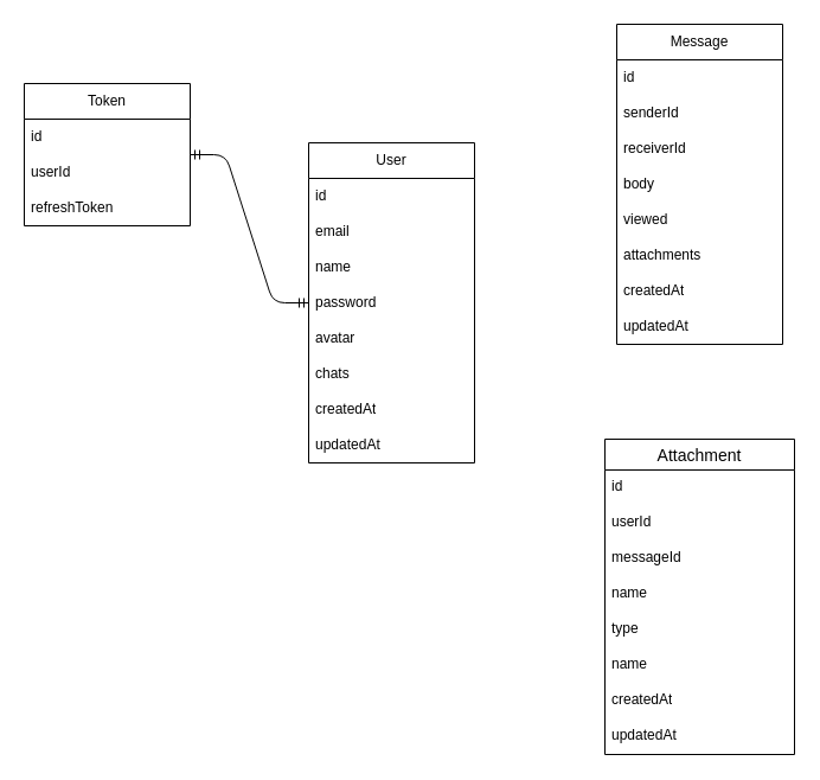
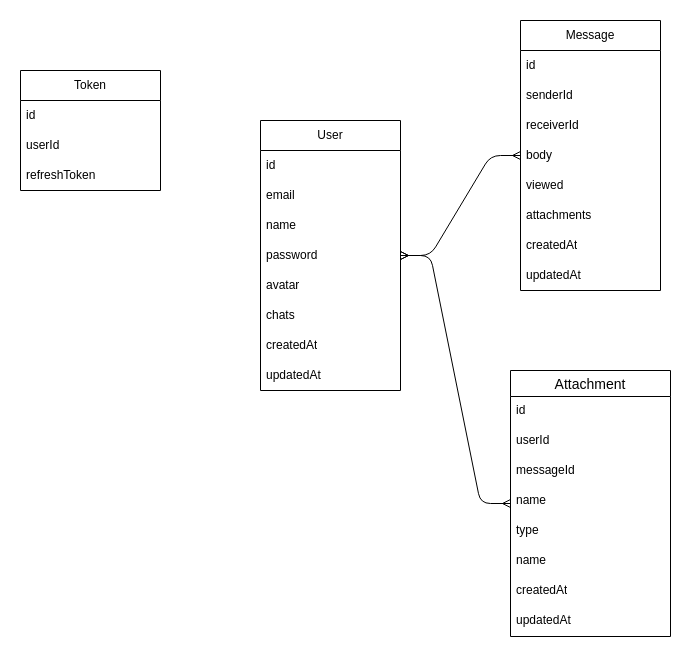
  <mxCell id="0" />
  <mxCell id="1" parent="0" />
  <mxCell id="2" value="User" style="swimlane;fontStyle=0;childLayout=stackLayout;horizontal=1;startSize=30;horizontalStack=0;resizeParent=1;resizeParentMax=0;resizeLast=0;collapsible=1;marginBottom=0;whiteSpace=wrap;html=1;" vertex="1" parent="1"><mxGeometry x="260" y="120" width="140" height="270" as="geometry" /></mxCell>
  <mxCell id="3" value="id" style="text;strokeColor=none;fillColor=none;align=left;verticalAlign=middle;spacingLeft=4;spacingRight=4;overflow=hidden;points=[[0,0.5],[1,0.5]];portConstraint=eastwest;rotatable=0;whiteSpace=wrap;html=1;" vertex="1" parent="2"><mxGeometry y="30" width="140" height="30" as="geometry" /></mxCell>
  <mxCell id="4" value="email" style="text;strokeColor=none;fillColor=none;align=left;verticalAlign=middle;spacingLeft=4;spacingRight=4;overflow=hidden;points=[[0,0.5],[1,0.5]];portConstraint=eastwest;rotatable=0;whiteSpace=wrap;html=1;" vertex="1" parent="2"><mxGeometry y="60" width="140" height="30" as="geometry" /></mxCell>
  <mxCell id="5" value="name" style="text;strokeColor=none;fillColor=none;align=left;verticalAlign=middle;spacingLeft=4;spacingRight=4;overflow=hidden;points=[[0,0.5],[1,0.5]];portConstraint=eastwest;rotatable=0;whiteSpace=wrap;html=1;" vertex="1" parent="2"><mxGeometry y="90" width="140" height="30" as="geometry" /></mxCell>
  <mxCell id="6" value="password" style="text;strokeColor=none;fillColor=none;align=left;verticalAlign=middle;spacingLeft=4;spacingRight=4;overflow=hidden;points=[[0,0.5],[1,0.5]];portConstraint=eastwest;rotatable=0;whiteSpace=wrap;html=1;" vertex="1" parent="2"><mxGeometry y="120" width="140" height="30" as="geometry" /></mxCell>
  <mxCell id="7" value="avatar" style="text;strokeColor=none;fillColor=none;align=left;verticalAlign=middle;spacingLeft=4;spacingRight=4;overflow=hidden;points=[[0,0.5],[1,0.5]];portConstraint=eastwest;rotatable=0;whiteSpace=wrap;html=1;" vertex="1" parent="2"><mxGeometry y="150" width="140" height="30" as="geometry" /></mxCell>
  <mxCell id="8" value="chats" style="text;strokeColor=none;fillColor=none;align=left;verticalAlign=middle;spacingLeft=4;spacingRight=4;overflow=hidden;points=[[0,0.5],[1,0.5]];portConstraint=eastwest;rotatable=0;whiteSpace=wrap;html=1;" vertex="1" parent="2"><mxGeometry y="180" width="140" height="30" as="geometry" /></mxCell>
  <mxCell id="9" value="createdAt" style="text;strokeColor=none;fillColor=none;align=left;verticalAlign=middle;spacingLeft=4;spacingRight=4;overflow=hidden;points=[[0,0.5],[1,0.5]];portConstraint=eastwest;rotatable=0;whiteSpace=wrap;html=1;" vertex="1" parent="2"><mxGeometry y="210" width="140" height="30" as="geometry" /></mxCell>
  <mxCell id="10" value="updatedAt" style="text;strokeColor=none;fillColor=none;align=left;verticalAlign=middle;spacingLeft=4;spacingRight=4;overflow=hidden;points=[[0,0.5],[1,0.5]];portConstraint=eastwest;rotatable=0;whiteSpace=wrap;html=1;" vertex="1" parent="2"><mxGeometry y="240" width="140" height="30" as="geometry" /></mxCell>
  <mxCell id="11" value="Token" style="swimlane;fontStyle=0;childLayout=stackLayout;horizontal=1;startSize=30;horizontalStack=0;resizeParent=1;resizeParentMax=0;resizeLast=0;collapsible=1;marginBottom=0;whiteSpace=wrap;html=1;" vertex="1" parent="1"><mxGeometry x="20" y="70" width="140" height="120" as="geometry" /></mxCell>
  <mxCell id="12" value="id" style="text;strokeColor=none;fillColor=none;align=left;verticalAlign=middle;spacingLeft=4;spacingRight=4;overflow=hidden;points=[[0,0.5],[1,0.5]];portConstraint=eastwest;rotatable=0;whiteSpace=wrap;html=1;" vertex="1" parent="11"><mxGeometry y="30" width="140" height="30" as="geometry" /></mxCell>
  <mxCell id="13" value="userId" style="text;strokeColor=none;fillColor=none;align=left;verticalAlign=middle;spacingLeft=4;spacingRight=4;overflow=hidden;points=[[0,0.5],[1,0.5]];portConstraint=eastwest;rotatable=0;whiteSpace=wrap;html=1;" vertex="1" parent="11"><mxGeometry y="60" width="140" height="30" as="geometry" /></mxCell>
  <mxCell id="14" value="refreshToken" style="text;strokeColor=none;fillColor=none;align=left;verticalAlign=middle;spacingLeft=4;spacingRight=4;overflow=hidden;points=[[0,0.5],[1,0.5]];portConstraint=eastwest;rotatable=0;whiteSpace=wrap;html=1;" vertex="1" parent="11"><mxGeometry y="90" width="140" height="30" as="geometry" /></mxCell>
- <mxCell id="15" value="" style="edgeStyle=entityRelationEdgeStyle;fontSize=12;html=1;endArrow=ERmandOne;startArrow=ERmandOne;rounded=1;" edge="1" parent="1" source="11" target="2"><mxGeometry width="100" height="100" relative="1" as="geometry"><mxPoint x="480" y="180" as="sourcePoint" /><mxPoint x="580" y="80" as="targetPoint" /></mxGeometry></mxCell>
  <mxCell id="16" value="Message" style="swimlane;fontStyle=0;childLayout=stackLayout;horizontal=1;startSize=30;horizontalStack=0;resizeParent=1;resizeParentMax=0;resizeLast=0;collapsible=1;marginBottom=0;whiteSpace=wrap;html=1;" vertex="1" parent="1"><mxGeometry x="520" y="20" width="140" height="270" as="geometry" /></mxCell>
  <mxCell id="17" value="id" style="text;strokeColor=none;fillColor=none;align=left;verticalAlign=middle;spacingLeft=4;spacingRight=4;overflow=hidden;points=[[0,0.5],[1,0.5]];portConstraint=eastwest;rotatable=0;whiteSpace=wrap;html=1;" vertex="1" parent="16"><mxGeometry y="30" width="140" height="30" as="geometry" /></mxCell>
  <mxCell id="18" value="senderId" style="text;strokeColor=none;fillColor=none;align=left;verticalAlign=middle;spacingLeft=4;spacingRight=4;overflow=hidden;points=[[0,0.5],[1,0.5]];portConstraint=eastwest;rotatable=0;whiteSpace=wrap;html=1;" vertex="1" parent="16"><mxGeometry y="60" width="140" height="30" as="geometry" /></mxCell>
  <mxCell id="19" value="receiverId" style="text;strokeColor=none;fillColor=none;align=left;verticalAlign=middle;spacingLeft=4;spacingRight=4;overflow=hidden;points=[[0,0.5],[1,0.5]];portConstraint=eastwest;rotatable=0;whiteSpace=wrap;html=1;" vertex="1" parent="16"><mxGeometry y="90" width="140" height="30" as="geometry" /></mxCell>
  <mxCell id="20" value="body" style="text;strokeColor=none;fillColor=none;align=left;verticalAlign=middle;spacingLeft=4;spacingRight=4;overflow=hidden;points=[[0,0.5],[1,0.5]];portConstraint=eastwest;rotatable=0;whiteSpace=wrap;html=1;" vertex="1" parent="16"><mxGeometry y="120" width="140" height="30" as="geometry" /></mxCell>
  <mxCell id="21" value="viewed" style="text;strokeColor=none;fillColor=none;align=left;verticalAlign=middle;spacingLeft=4;spacingRight=4;overflow=hidden;points=[[0,0.5],[1,0.5]];portConstraint=eastwest;rotatable=0;whiteSpace=wrap;html=1;" vertex="1" parent="16"><mxGeometry y="150" width="140" height="30" as="geometry" /></mxCell>
  <mxCell id="22" value="attachments" style="text;strokeColor=none;fillColor=none;align=left;verticalAlign=middle;spacingLeft=4;spacingRight=4;overflow=hidden;points=[[0,0.5],[1,0.5]];portConstraint=eastwest;rotatable=0;whiteSpace=wrap;html=1;" vertex="1" parent="16"><mxGeometry y="180" width="140" height="30" as="geometry" /></mxCell>
  <mxCell id="23" value="createdAt" style="text;strokeColor=none;fillColor=none;align=left;verticalAlign=middle;spacingLeft=4;spacingRight=4;overflow=hidden;points=[[0,0.5],[1,0.5]];portConstraint=eastwest;rotatable=0;whiteSpace=wrap;html=1;" vertex="1" parent="16"><mxGeometry y="210" width="140" height="30" as="geometry" /></mxCell>
  <mxCell id="24" value="updatedAt" style="text;strokeColor=none;fillColor=none;align=left;verticalAlign=middle;spacingLeft=4;spacingRight=4;overflow=hidden;points=[[0,0.5],[1,0.5]];portConstraint=eastwest;rotatable=0;whiteSpace=wrap;html=1;" vertex="1" parent="16"><mxGeometry y="240" width="140" height="30" as="geometry" /></mxCell>
+ <mxCell id="25" value="" style="edgeStyle=entityRelationEdgeStyle;fontSize=12;html=1;endArrow=ERmany;startArrow=ERmany;rounded=1;" edge="1" parent="1" source="2" target="16"><mxGeometry width="100" height="100" relative="1" as="geometry"><mxPoint x="420" y="290" as="sourcePoint" /><mxPoint x="520" y="190" as="targetPoint" /></mxGeometry></mxCell>
  <mxCell id="26" value="Attachment" style="swimlane;fontStyle=0;childLayout=stackLayout;horizontal=1;startSize=26;horizontalStack=0;resizeParent=1;resizeParentMax=0;resizeLast=0;collapsible=1;marginBottom=0;align=center;fontSize=14;" vertex="1" parent="1"><mxGeometry x="510" y="370" width="160" height="266" as="geometry" /></mxCell>
  <mxCell id="27" value="id" style="text;strokeColor=none;fillColor=none;spacingLeft=4;spacingRight=4;overflow=hidden;rotatable=0;points=[[0,0.5],[1,0.5]];portConstraint=eastwest;fontSize=12;whiteSpace=wrap;html=1;" vertex="1" parent="26"><mxGeometry y="26" width="160" height="30" as="geometry" /></mxCell>
  <mxCell id="28" value="userId" style="text;strokeColor=none;fillColor=none;spacingLeft=4;spacingRight=4;overflow=hidden;rotatable=0;points=[[0,0.5],[1,0.5]];portConstraint=eastwest;fontSize=12;whiteSpace=wrap;html=1;" vertex="1" parent="26"><mxGeometry y="56" width="160" height="30" as="geometry" /></mxCell>
  <mxCell id="29" value="messageId" style="text;strokeColor=none;fillColor=none;spacingLeft=4;spacingRight=4;overflow=hidden;rotatable=0;points=[[0,0.5],[1,0.5]];portConstraint=eastwest;fontSize=12;whiteSpace=wrap;html=1;" vertex="1" parent="26"><mxGeometry y="86" width="160" height="30" as="geometry" /></mxCell>
  <mxCell id="30" value="name" style="text;strokeColor=none;fillColor=none;spacingLeft=4;spacingRight=4;overflow=hidden;rotatable=0;points=[[0,0.5],[1,0.5]];portConstraint=eastwest;fontSize=12;whiteSpace=wrap;html=1;" vertex="1" parent="26"><mxGeometry y="116" width="160" height="30" as="geometry" /></mxCell>
  <mxCell id="31" value="type" style="text;strokeColor=none;fillColor=none;spacingLeft=4;spacingRight=4;overflow=hidden;rotatable=0;points=[[0,0.5],[1,0.5]];portConstraint=eastwest;fontSize=12;whiteSpace=wrap;html=1;" vertex="1" parent="26"><mxGeometry y="146" width="160" height="30" as="geometry" /></mxCell>
  <mxCell id="32" value="name" style="text;strokeColor=none;fillColor=none;spacingLeft=4;spacingRight=4;overflow=hidden;rotatable=0;points=[[0,0.5],[1,0.5]];portConstraint=eastwest;fontSize=12;whiteSpace=wrap;html=1;" vertex="1" parent="26"><mxGeometry y="176" width="160" height="30" as="geometry" /></mxCell>
  <mxCell id="33" value="createdAt" style="text;strokeColor=none;fillColor=none;spacingLeft=4;spacingRight=4;overflow=hidden;rotatable=0;points=[[0,0.5],[1,0.5]];portConstraint=eastwest;fontSize=12;whiteSpace=wrap;html=1;" vertex="1" parent="26"><mxGeometry y="206" width="160" height="30" as="geometry" /></mxCell>
  <mxCell id="34" value="updatedAt" style="text;strokeColor=none;fillColor=none;spacingLeft=4;spacingRight=4;overflow=hidden;rotatable=0;points=[[0,0.5],[1,0.5]];portConstraint=eastwest;fontSize=12;whiteSpace=wrap;html=1;" vertex="1" parent="26"><mxGeometry y="236" width="160" height="30" as="geometry" /></mxCell>
+ <mxCell id="35" value="" style="edgeStyle=entityRelationEdgeStyle;fontSize=12;html=1;endArrow=ERmany;startArrow=ERmany;rounded=1;" edge="1" parent="1" source="26" target="2"><mxGeometry width="100" height="100" relative="1" as="geometry"><mxPoint x="700" y="360" as="sourcePoint" /><mxPoint x="800" y="260" as="targetPoint" /></mxGeometry></mxCell>
